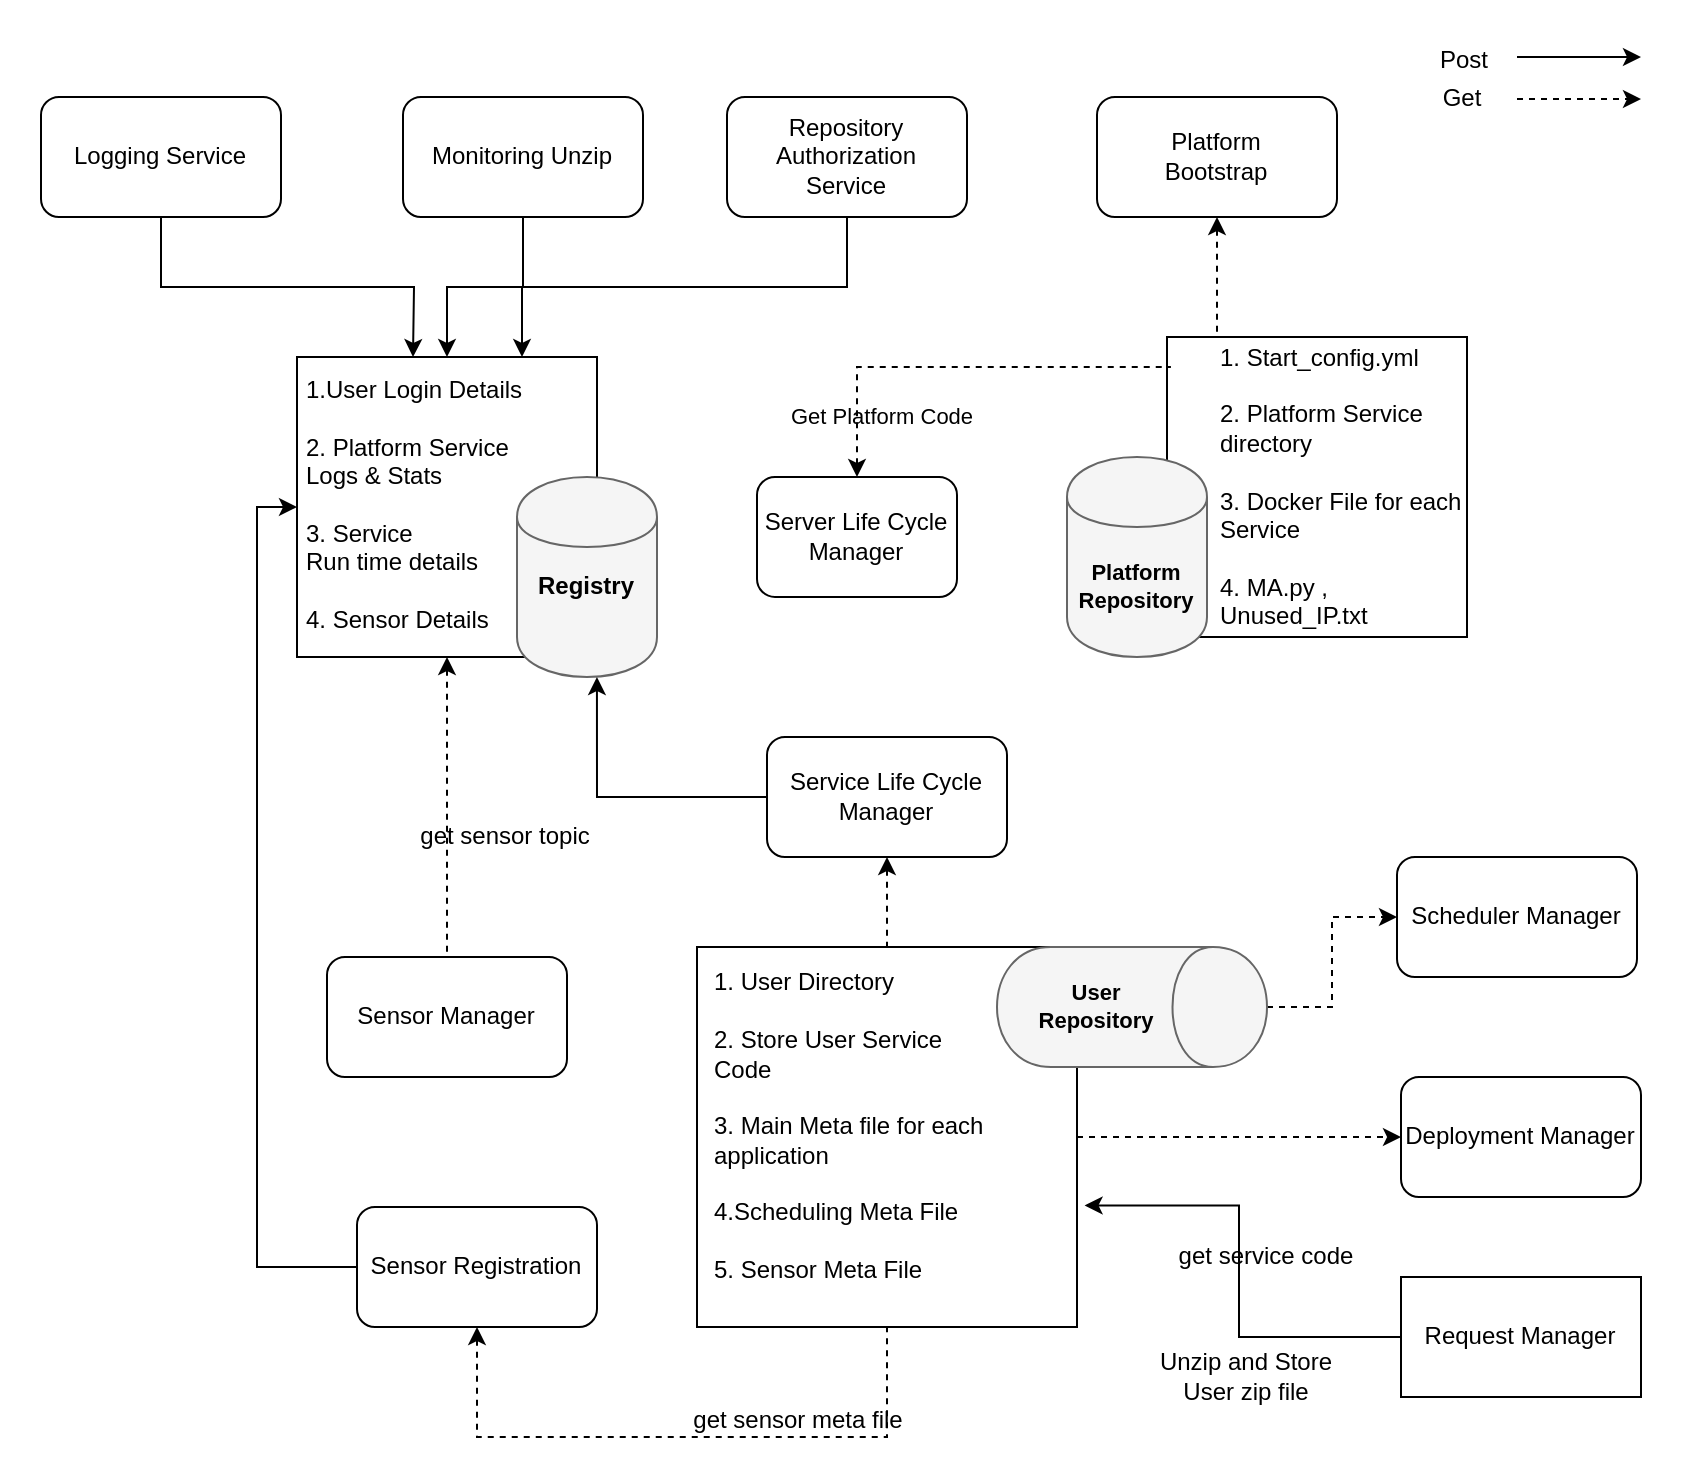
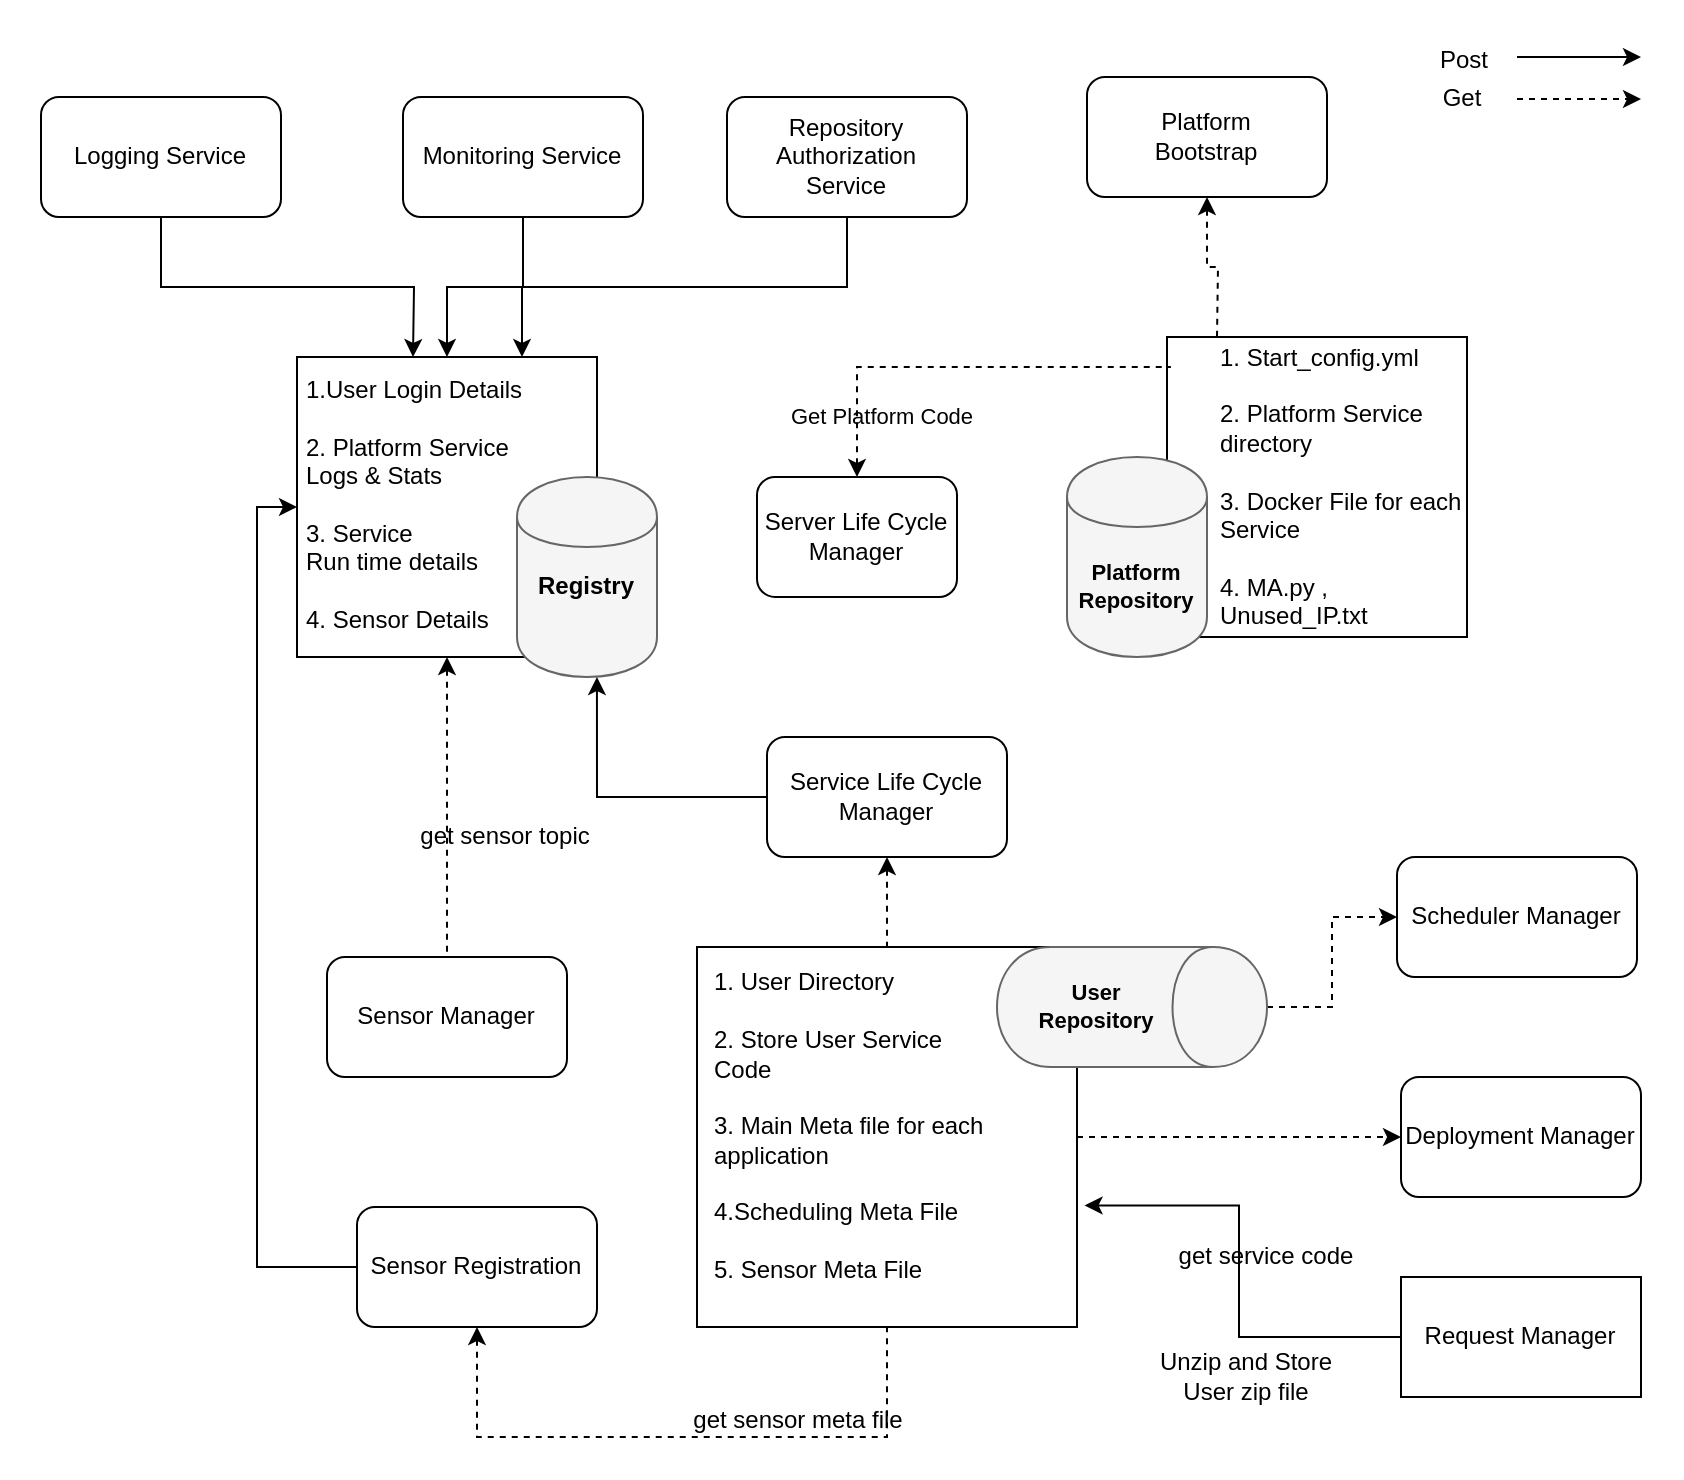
  <mxCell id="0" />
  <mxCell id="1" parent="0" />
  <mxCell id="2" value="" style="whiteSpace=wrap;html=1;aspect=fixed;" parent="1" vertex="1"><mxGeometry x="583" y="168" width="150" height="150" as="geometry" /></mxCell>
  <mxCell id="3" style="edgeStyle=orthogonalEdgeStyle;rounded=0;orthogonalLoop=1;jettySize=auto;html=1;entryX=0.5;entryY=0;entryDx=0;entryDy=0;dashed=1;startArrow=classic;startFill=1;endArrow=none;endFill=0;fontSize=12;" edge="1" parent="1" source="4" target="26"><mxGeometry relative="1" as="geometry" /></mxCell>
  <mxCell id="4" value="" style="whiteSpace=wrap;html=1;aspect=fixed;" parent="1" vertex="1"><mxGeometry x="148" y="178" width="150" height="150" as="geometry" /></mxCell>
  <mxCell id="5" value="" style="shape=cylinder;whiteSpace=wrap;html=1;boundedLbl=1;backgroundOutline=1;fillColor=#f5f5f5;strokeColor=#666666;fontColor=#333333;" parent="1" vertex="1"><mxGeometry x="258" y="238" width="70" height="100" as="geometry" /></mxCell>
  <mxCell id="6" value="" style="shape=cylinder;whiteSpace=wrap;html=1;boundedLbl=1;backgroundOutline=1;fillColor=#f5f5f5;strokeColor=#666666;fontColor=#333333;" parent="1" vertex="1"><mxGeometry x="533" y="228" width="70" height="100" as="geometry" /></mxCell>
  <mxCell id="7" value="Registry" style="text;html=1;strokeColor=none;fillColor=none;align=center;verticalAlign=middle;whiteSpace=wrap;rounded=0;fontStyle=1" parent="1" vertex="1"><mxGeometry x="253" y="278" width="80" height="30" as="geometry" /></mxCell>
  <mxCell id="8" value="&lt;div&gt;1.User Login Details&lt;br&gt;&lt;/div&gt;&lt;div&gt;&lt;br&gt;2. Platform Service &lt;br&gt;&lt;/div&gt;&lt;div&gt;Logs &amp;amp; Stats&lt;/div&gt;&lt;div&gt;&lt;br&gt;&lt;/div&gt;&lt;div&gt;3. Service&lt;/div&gt;&lt;div&gt;Run time details&lt;br&gt;&lt;br&gt;&lt;/div&gt;&lt;div&gt;4. Sensor Details&lt;br&gt;&lt;/div&gt;" style="text;html=1;" parent="1" vertex="1"><mxGeometry x="151" y="181" width="190" height="60" as="geometry" /></mxCell>
  <mxCell id="9" value="Platform Repository" style="text;html=1;strokeColor=none;fillColor=none;align=center;verticalAlign=middle;whiteSpace=wrap;rounded=0;fontStyle=1;fontSize=11;" parent="1" vertex="1"><mxGeometry x="518" y="268" width="100" height="50" as="geometry" /></mxCell>
  <mxCell id="10" value="Application Repository" style="text;html=1;strokeColor=none;fillColor=none;align=center;verticalAlign=middle;whiteSpace=wrap;rounded=0;" parent="1" vertex="1"><mxGeometry x="528" y="493" width="40" height="20" as="geometry" /></mxCell>
  <mxCell id="11" style="edgeStyle=orthogonalEdgeStyle;rounded=0;orthogonalLoop=1;jettySize=auto;html=1;exitX=1;exitY=0.5;exitDx=0;exitDy=0;entryX=0;entryY=0.5;entryDx=0;entryDy=0;dashed=1;startArrow=none;startFill=0;endArrow=classic;endFill=1;fontSize=12;" edge="1" parent="1" source="12" target="22"><mxGeometry relative="1" as="geometry" /></mxCell>
  <mxCell id="12" value="" style="whiteSpace=wrap;html=1;aspect=fixed;" parent="1" vertex="1"><mxGeometry x="348" y="473" width="190" height="190" as="geometry" /></mxCell>
  <mxCell id="13" style="edgeStyle=orthogonalEdgeStyle;rounded=0;orthogonalLoop=1;jettySize=auto;html=1;exitX=0.5;exitY=0;exitDx=0;exitDy=0;entryX=0;entryY=0.5;entryDx=0;entryDy=0;dashed=1;startArrow=none;startFill=0;endArrow=classic;endFill=1;fontSize=12;" edge="1" parent="1" source="14" target="38"><mxGeometry relative="1" as="geometry" /></mxCell>
  <mxCell id="14" value="" style="shape=cylinder;whiteSpace=wrap;html=1;boundedLbl=1;backgroundOutline=1;direction=south;fillColor=#f5f5f5;strokeColor=#666666;fontColor=#333333;fontStyle=1" parent="1" vertex="1"><mxGeometry x="498" y="473" width="135" height="60" as="geometry" /></mxCell>
  <mxCell id="15" value="&lt;div&gt;1. Start_config.yml&lt;br&gt;&lt;br&gt;&lt;/div&gt;&lt;div&gt;2. Platform Service directory&lt;br&gt;&lt;/div&gt;&lt;div&gt;&lt;br&gt;3. Docker File for each Service&lt;br&gt;&lt;/div&gt;&lt;div&gt;&lt;br&gt;4. MA.py , Unused_IP.txt &lt;br&gt;&lt;/div&gt;" style="text;html=1;strokeColor=none;fillColor=none;align=left;verticalAlign=middle;whiteSpace=wrap;rounded=0;" parent="1" vertex="1"><mxGeometry x="608" y="233" width="130" height="20" as="geometry" /></mxCell>
  <mxCell id="16" value="User Repository" style="text;html=1;strokeColor=none;fillColor=none;align=center;verticalAlign=middle;whiteSpace=wrap;rounded=0;fontStyle=1;fontSize=11;" parent="1" vertex="1"><mxGeometry x="528" y="493" width="40" height="20" as="geometry" /></mxCell>
  <mxCell id="17" value="&lt;div&gt;1. User Directory&lt;br&gt;&lt;br&gt;&lt;/div&gt;&lt;div&gt;2. Store User Service&lt;/div&gt;&lt;div&gt;Code&lt;br&gt;&lt;/div&gt;&lt;div&gt;&lt;br&gt;3. Main Meta file for each &lt;br&gt;&lt;/div&gt;&lt;div&gt;application&lt;/div&gt;&lt;div&gt;&lt;br&gt;&lt;/div&gt;&lt;div&gt;4.Scheduling Meta File&lt;/div&gt;&lt;div&gt;&lt;br&gt;&lt;/div&gt;&lt;div&gt;5. Sensor Meta File&lt;br&gt;&lt;/div&gt;" style="text;html=1;strokeColor=none;fillColor=none;align=left;verticalAlign=middle;whiteSpace=wrap;rounded=0;" parent="1" vertex="1"><mxGeometry x="355" y="503" width="173" height="120" as="geometry" /></mxCell>
  <mxCell id="18" style="edgeStyle=orthogonalEdgeStyle;rounded=0;orthogonalLoop=1;jettySize=auto;html=1;exitX=0;exitY=0.5;exitDx=0;exitDy=0;entryX=1.02;entryY=0.68;entryDx=0;entryDy=0;entryPerimeter=0;startArrow=none;startFill=0;endArrow=classic;endFill=1;fontSize=12;" edge="1" parent="1" source="19" target="12"><mxGeometry relative="1" as="geometry" /></mxCell>
  <mxCell id="19" value="Request Manager" style="rounded=0;whiteSpace=wrap;html=1;align=center;" parent="1" vertex="1"><mxGeometry x="700" y="638" width="120" height="60" as="geometry" /></mxCell>
  <mxCell id="20" style="edgeStyle=orthogonalEdgeStyle;rounded=0;orthogonalLoop=1;jettySize=auto;html=1;exitX=0.5;exitY=0;exitDx=0;exitDy=0;entryX=0.013;entryY=0.1;entryDx=0;entryDy=0;entryPerimeter=0;dashed=1;endArrow=none;endFill=0;startArrow=classic;startFill=1;" parent="1" source="21" target="2" edge="1"><mxGeometry relative="1" as="geometry" /></mxCell>
  <mxCell id="21" value="Server Life Cycle Manager" style="rounded=1;whiteSpace=wrap;html=1;align=center;" parent="1" vertex="1"><mxGeometry x="378" y="238" width="100" height="60" as="geometry" /></mxCell>
  <mxCell id="22" value="&lt;div&gt;Deployment Manager&lt;/div&gt;" style="rounded=1;whiteSpace=wrap;html=1;align=center;" parent="1" vertex="1"><mxGeometry x="700" y="538" width="120" height="60" as="geometry" /></mxCell>
  <mxCell id="23" style="edgeStyle=orthogonalEdgeStyle;rounded=0;orthogonalLoop=1;jettySize=auto;html=1;entryX=0.5;entryY=1;entryDx=0;entryDy=0;dashed=1;endArrow=none;endFill=0;startArrow=classic;startFill=1;" parent="1" source="25" target="12" edge="1"><mxGeometry relative="1" as="geometry"><Array as="points"><mxPoint x="238" y="718" /><mxPoint x="443" y="718" /></Array></mxGeometry></mxCell>
  <mxCell id="24" style="edgeStyle=orthogonalEdgeStyle;rounded=0;orthogonalLoop=1;jettySize=auto;html=1;exitX=0;exitY=0.5;exitDx=0;exitDy=0;entryX=0;entryY=0.5;entryDx=0;entryDy=0;" parent="1" source="25" target="4" edge="1"><mxGeometry relative="1" as="geometry"><Array as="points"><mxPoint x="128" y="633" /><mxPoint x="128" y="253" /></Array></mxGeometry></mxCell>
  <mxCell id="25" value="Sensor Registration" style="rounded=1;whiteSpace=wrap;html=1;align=center;" parent="1" vertex="1"><mxGeometry x="178" y="603" width="120" height="60" as="geometry" /></mxCell>
  <mxCell id="26" value="Sensor Manager" style="rounded=1;whiteSpace=wrap;html=1;align=center;" parent="1" vertex="1"><mxGeometry x="163" y="478" width="120" height="60" as="geometry" /></mxCell>
  <mxCell id="27" style="edgeStyle=orthogonalEdgeStyle;rounded=0;orthogonalLoop=1;jettySize=auto;html=1;exitX=0.5;exitY=1;exitDx=0;exitDy=0;entryX=0.5;entryY=0;entryDx=0;entryDy=0;startArrow=classic;startFill=1;endArrow=none;endFill=0;dashed=1;" parent="1" source="28" edge="1"><mxGeometry relative="1" as="geometry"><mxPoint x="608" y="168" as="targetPoint" /></mxGeometry></mxCell>
- <mxCell id="28" value="Platform&lt;br&gt;Bootstrap" style="rounded=1;whiteSpace=wrap;html=1;align=center;" parent="1" vertex="1"><mxGeometry x="548" y="48" width="120" height="60" as="geometry" /></mxCell>
+ <mxCell id="28" value="Platform&lt;br&gt;Bootstrap" style="rounded=1;whiteSpace=wrap;html=1;align=center;" parent="1" vertex="1"><mxGeometry x="543" y="38" width="120" height="60" as="geometry" /></mxCell>
  <mxCell id="29" style="edgeStyle=orthogonalEdgeStyle;rounded=0;orthogonalLoop=1;jettySize=auto;html=1;exitX=0.5;exitY=1;exitDx=0;exitDy=0;entryX=0.5;entryY=0;entryDx=0;entryDy=0;" parent="1" source="30" target="4" edge="1"><mxGeometry relative="1" as="geometry" /></mxCell>
- <mxCell id="30" value="Monitoring Unzip" style="rounded=1;whiteSpace=wrap;html=1;align=center;" parent="1" vertex="1"><mxGeometry x="201" y="48" width="120" height="60" as="geometry" /></mxCell>
+ <mxCell id="30" value="Monitoring Service" style="rounded=1;whiteSpace=wrap;html=1;align=center;" parent="1" vertex="1"><mxGeometry x="201" y="48" width="120" height="60" as="geometry" /></mxCell>
  <mxCell id="31" style="edgeStyle=orthogonalEdgeStyle;rounded=0;orthogonalLoop=1;jettySize=auto;html=1;exitX=0.5;exitY=1;exitDx=0;exitDy=0;" parent="1" source="32" edge="1"><mxGeometry relative="1" as="geometry"><mxPoint x="206" y="178" as="targetPoint" /></mxGeometry></mxCell>
  <mxCell id="32" value="Logging Service" style="rounded=1;whiteSpace=wrap;html=1;align=center;" parent="1" vertex="1"><mxGeometry x="20" y="48" width="120" height="60" as="geometry" /></mxCell>
  <mxCell id="33" style="edgeStyle=orthogonalEdgeStyle;rounded=0;orthogonalLoop=1;jettySize=auto;html=1;exitX=0.5;exitY=1;exitDx=0;exitDy=0;entryX=0.75;entryY=0;entryDx=0;entryDy=0;" parent="1" source="34" target="4" edge="1"><mxGeometry relative="1" as="geometry" /></mxCell>
  <mxCell id="34" value="Repository&lt;br&gt;Authorization&lt;br&gt;Service" style="rounded=1;whiteSpace=wrap;html=1;align=center;" parent="1" vertex="1"><mxGeometry x="363" y="48" width="120" height="60" as="geometry" /></mxCell>
  <mxCell id="35" style="edgeStyle=orthogonalEdgeStyle;rounded=0;orthogonalLoop=1;jettySize=auto;html=1;exitX=0.5;exitY=1;exitDx=0;exitDy=0;entryX=0.5;entryY=0;entryDx=0;entryDy=0;dashed=1;endArrow=none;endFill=0;startArrow=classic;startFill=1;" parent="1" source="37" target="12" edge="1"><mxGeometry relative="1" as="geometry" /></mxCell>
  <mxCell id="36" style="edgeStyle=orthogonalEdgeStyle;rounded=0;orthogonalLoop=1;jettySize=auto;html=1;exitX=0;exitY=0.5;exitDx=0;exitDy=0;startArrow=none;startFill=0;endArrow=classic;endFill=1;fontSize=12;entryX=0.571;entryY=1;entryDx=0;entryDy=0;entryPerimeter=0;" edge="1" parent="1" source="37" target="5"><mxGeometry relative="1" as="geometry"><mxPoint x="298" y="348" as="targetPoint" /></mxGeometry></mxCell>
  <mxCell id="37" value="Service Life Cycle Manager" style="rounded=1;whiteSpace=wrap;html=1;align=center;" parent="1" vertex="1"><mxGeometry x="383" y="368" width="120" height="60" as="geometry" /></mxCell>
  <mxCell id="38" value="Scheduler Manager" style="rounded=1;whiteSpace=wrap;html=1;align=center;" parent="1" vertex="1"><mxGeometry x="698" y="428" width="120" height="60" as="geometry" /></mxCell>
  <mxCell id="39" value="Get Platform Code" style="text;html=1;strokeColor=none;fillColor=none;align=center;verticalAlign=middle;whiteSpace=wrap;rounded=0;fontSize=11;" vertex="1" parent="1"><mxGeometry x="321" y="198" width="240" height="20" as="geometry" /></mxCell>
  <mxCell id="40" value="&lt;font style=&quot;font-size: 12px&quot;&gt;get sensor meta file&lt;br&gt;&lt;/font&gt;" style="text;html=1;strokeColor=none;fillColor=none;align=center;verticalAlign=middle;whiteSpace=wrap;rounded=0;fontSize=16;fontStyle=0" vertex="1" parent="1"><mxGeometry x="323" y="698" width="152" height="20" as="geometry" /></mxCell>
  <mxCell id="41" value="Unzip and Store&lt;br style=&quot;font-size: 12px;&quot;&gt;User zip file" style="text;html=1;strokeColor=none;fillColor=none;align=center;verticalAlign=middle;whiteSpace=wrap;rounded=0;fontSize=12;" vertex="1" parent="1"><mxGeometry x="498" y="678" width="250" height="20" as="geometry" /></mxCell>
  <mxCell id="42" value="get service code" style="text;html=1;strokeColor=none;fillColor=none;align=center;verticalAlign=middle;whiteSpace=wrap;rounded=0;fontSize=12;" vertex="1" parent="1"><mxGeometry x="578" y="618" width="110" height="20" as="geometry" /></mxCell>
  <mxCell id="43" value="get sensor topic" style="text;html=1;strokeColor=none;fillColor=none;align=center;verticalAlign=middle;whiteSpace=wrap;rounded=0;fontSize=12;textDirection=ltr;" vertex="1" parent="1"><mxGeometry x="188.5" y="398" width="127" height="40" as="geometry" /></mxCell>
  <mxCell id="44" value="" style="endArrow=classic;html=1;fontSize=12;" edge="1" parent="1"><mxGeometry width="50" height="50" relative="1" as="geometry"><mxPoint x="758" y="28" as="sourcePoint" /><mxPoint x="820" y="28" as="targetPoint" /></mxGeometry></mxCell>
  <mxCell id="45" value="" style="endArrow=classic;html=1;fontSize=12;dashed=1;" edge="1" parent="1"><mxGeometry width="50" height="50" relative="1" as="geometry"><mxPoint x="758" y="49" as="sourcePoint" /><mxPoint x="820" y="49" as="targetPoint" /></mxGeometry></mxCell>
  <mxCell id="46" value="Post" style="text;html=1;strokeColor=none;fillColor=none;align=center;verticalAlign=middle;whiteSpace=wrap;rounded=0;fontSize=12;" vertex="1" parent="1"><mxGeometry x="712" y="20" width="40" height="20" as="geometry" /></mxCell>
  <mxCell id="47" value="Get" style="text;html=1;strokeColor=none;fillColor=none;align=center;verticalAlign=middle;whiteSpace=wrap;rounded=0;fontSize=12;" vertex="1" parent="1"><mxGeometry x="711" y="39" width="40" height="20" as="geometry" /></mxCell>
